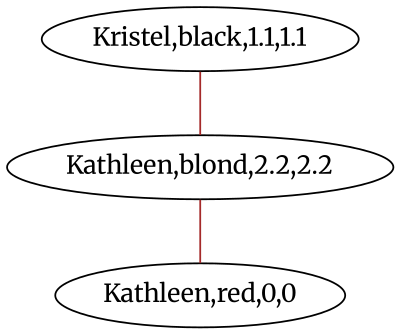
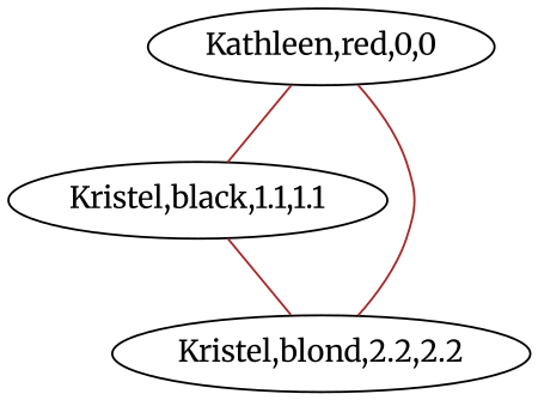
  graph {
    fontname=Merriweather
    node [fontname=Merriweather]
    edge [color=brown fontname=Merriweather]
    n1 [label="Kathleen,red,0,0"]
    n2 [label="Kristel,black,1.1,1.1"]
-   n3 [label="Kathleen,blond,2.2,2.2"]
+   n3 [label="Kristel,blond,2.2,2.2"]
+   n1 -- n2
    n2 -- n3
    n3 -- n1
  }
